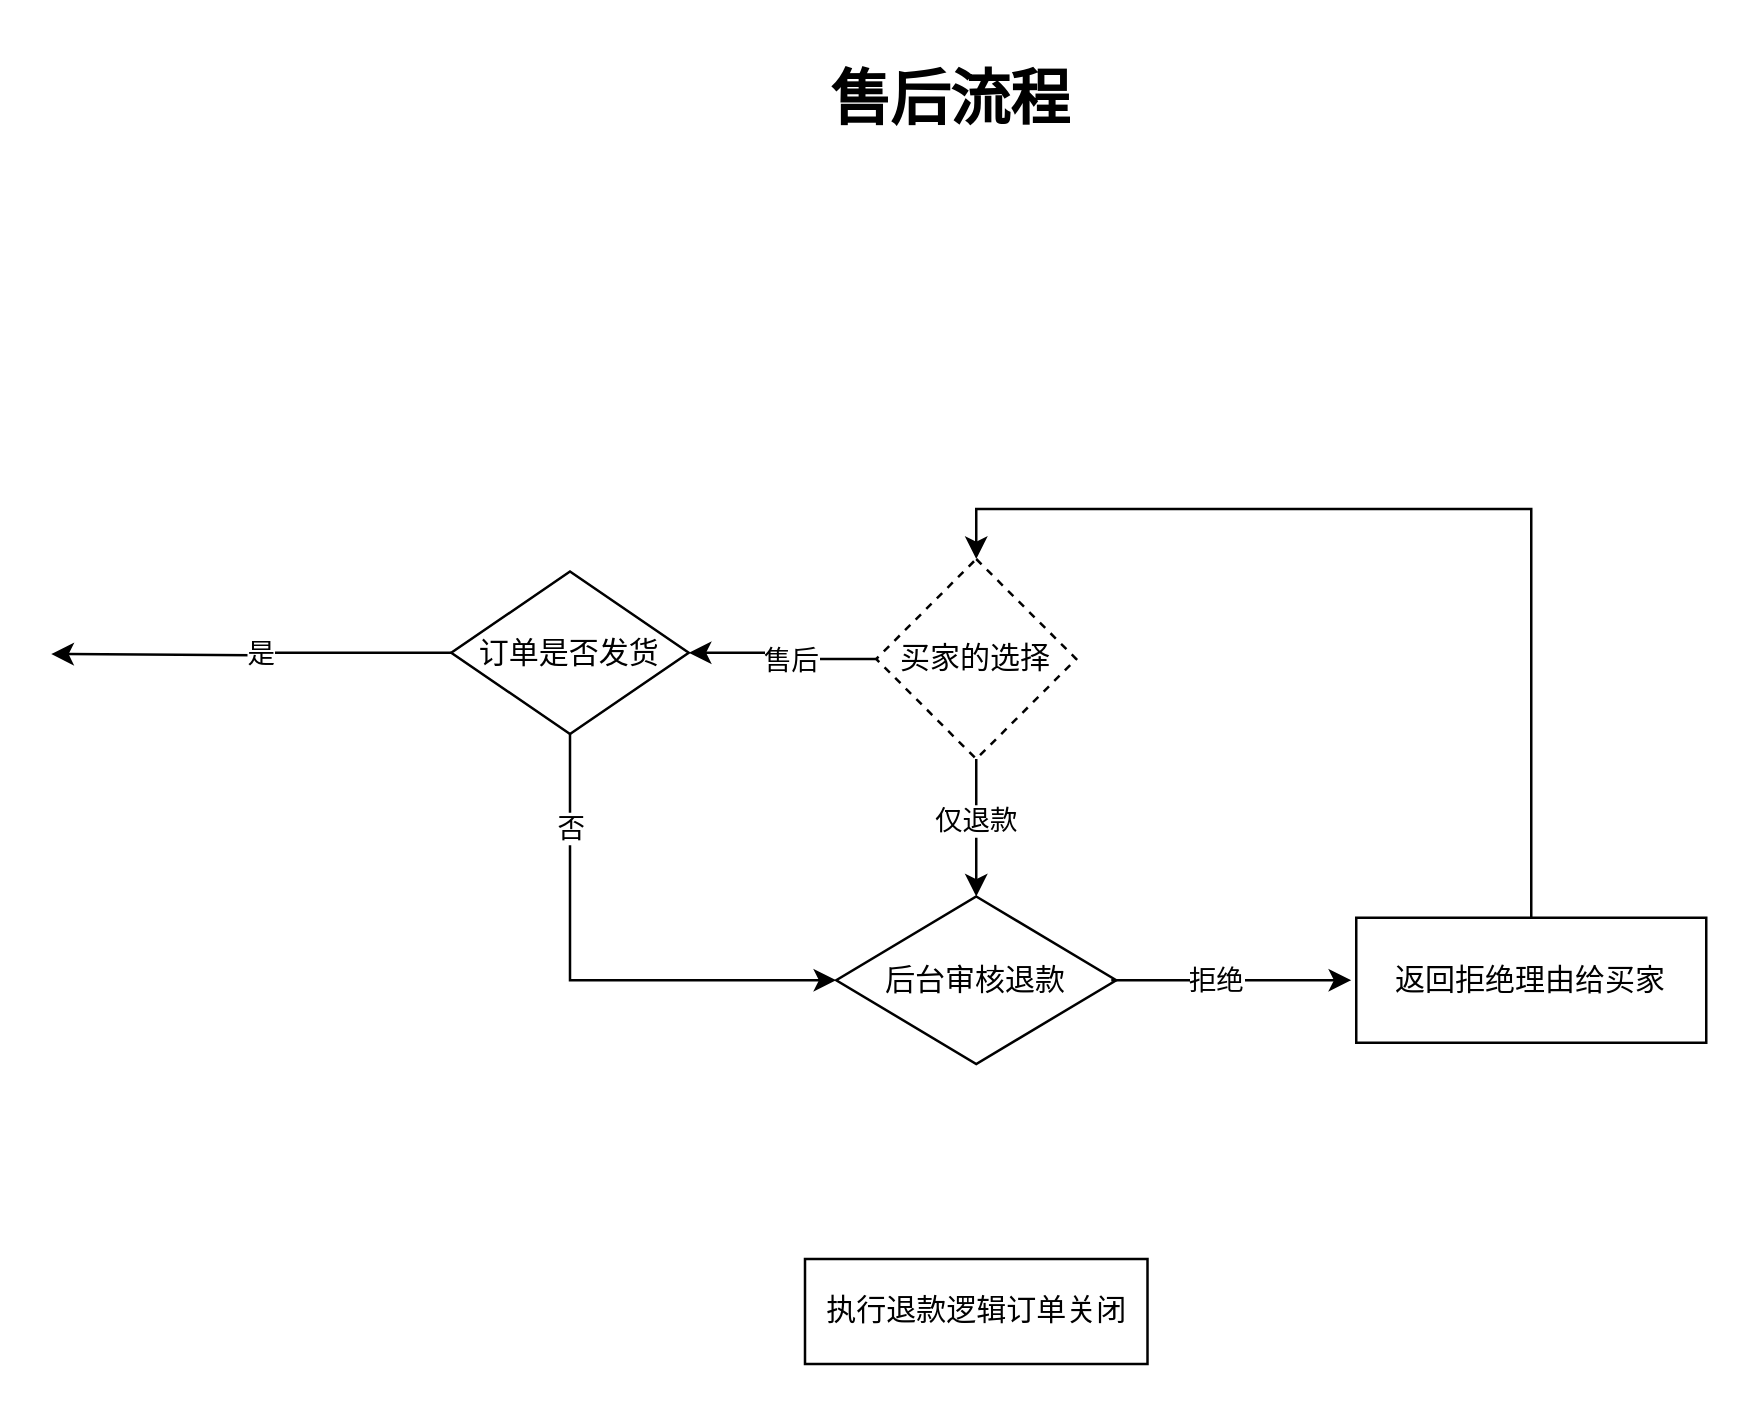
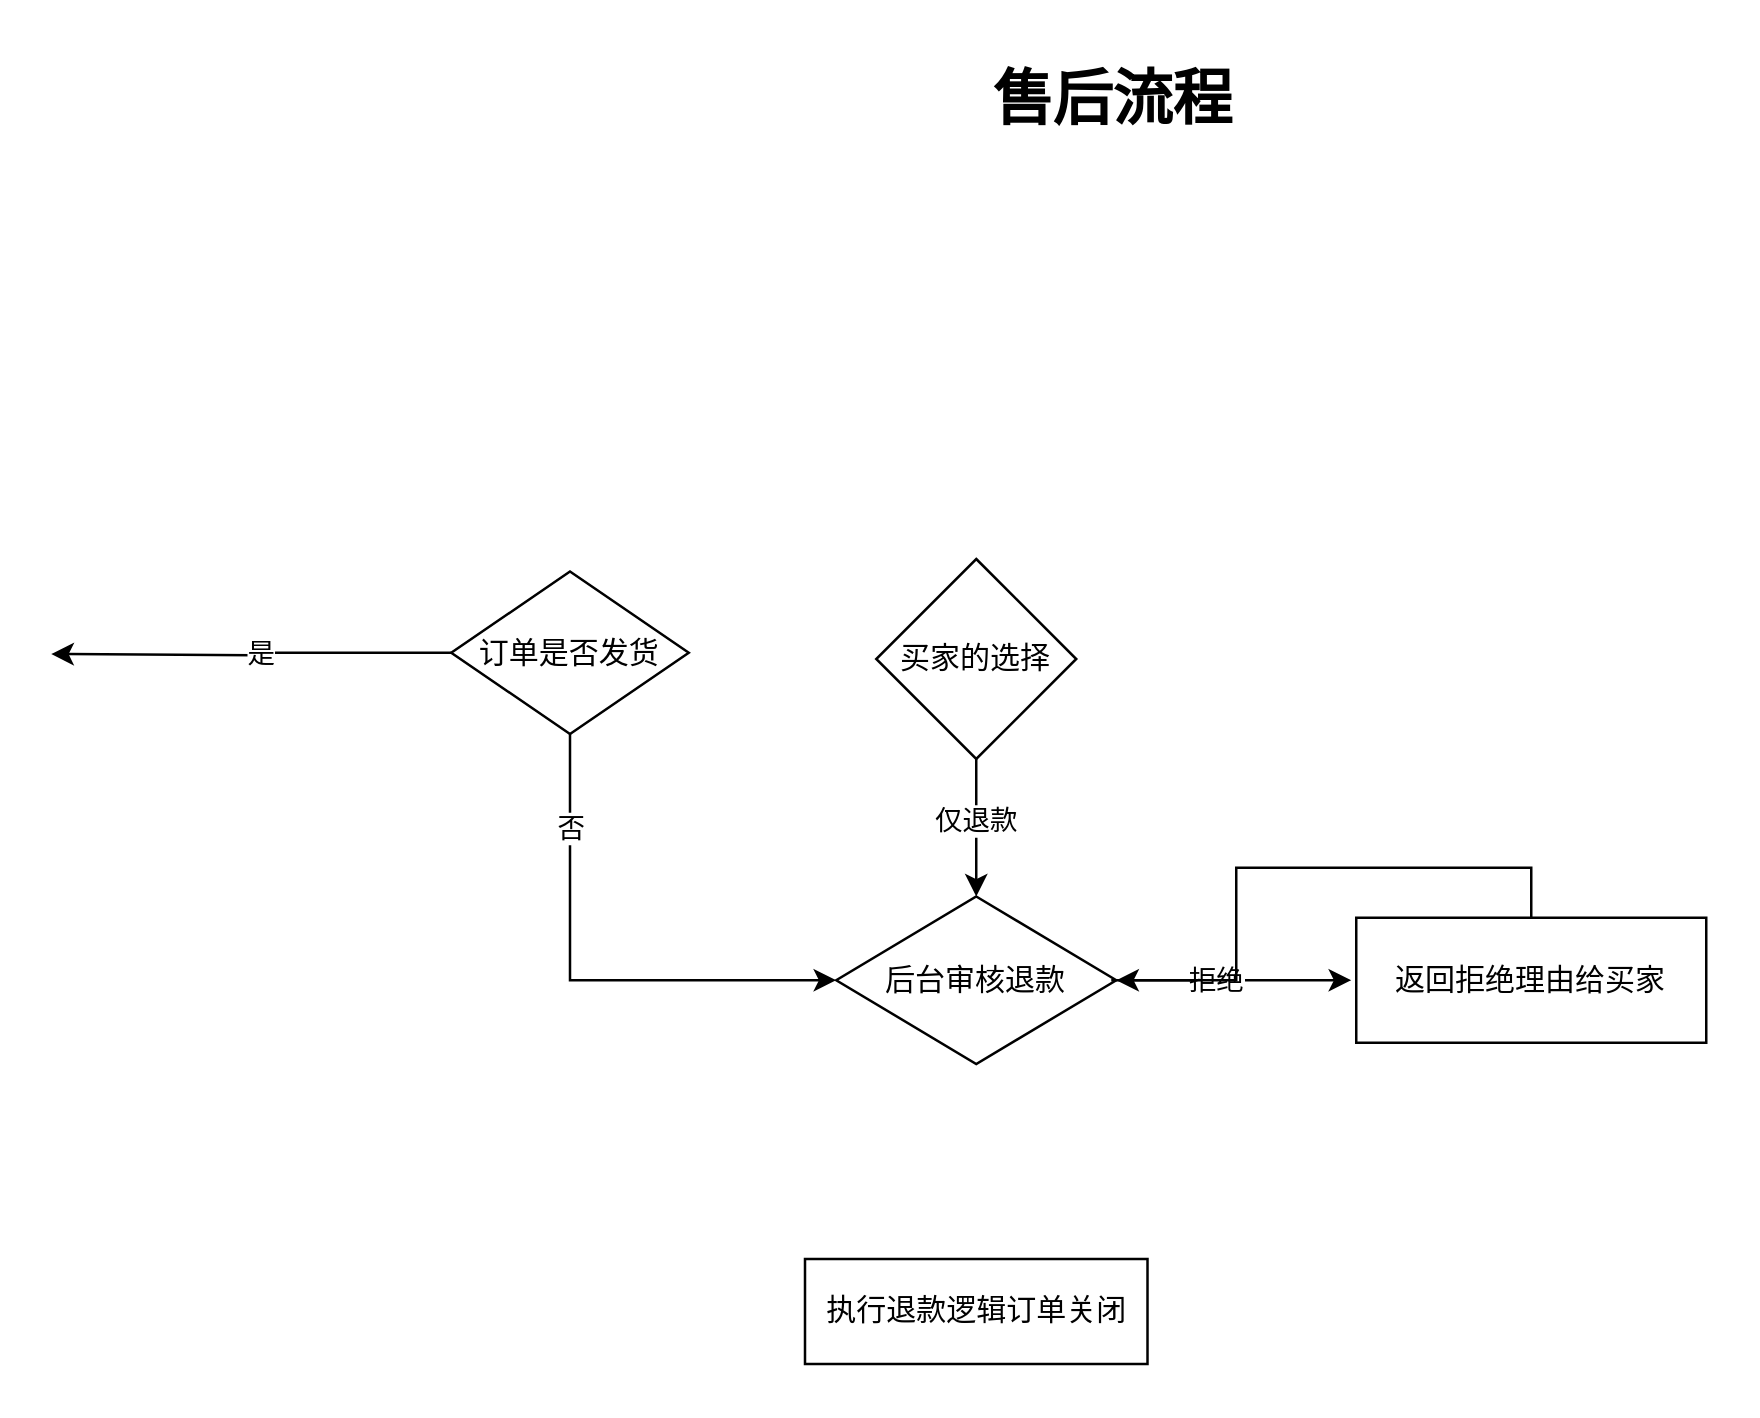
  <mxCell id="0" />
  <mxCell id="1" parent="0" />
- <mxCell id="2" value="&lt;h1&gt;售后流程&lt;/h1&gt;" style="text;html=1;strokeColor=none;fillColor=none;spacing=5;spacingTop=-20;whiteSpace=wrap;overflow=hidden;rounded=0;" parent="1" vertex="1"><mxGeometry x="327" y="20" width="110" height="40" as="geometry" /></mxCell>
+ <mxCell id="2" value="&lt;h1&gt;售后流程&lt;/h1&gt;" style="text;html=1;strokeColor=none;fillColor=none;spacing=5;spacingTop=-20;whiteSpace=wrap;overflow=hidden;rounded=0;" parent="1" vertex="1"><mxGeometry x="392" y="20" width="110" height="40" as="geometry" /></mxCell>
  <mxCell id="3" value="后台审核退款" style="rhombus;whiteSpace=wrap;html=1;" vertex="1" parent="1"><mxGeometry x="334" y="358" width="112" height="67" as="geometry" /></mxCell>
  <mxCell id="4" value="" style="edgeStyle=orthogonalEdgeStyle;rounded=0;orthogonalLoop=1;jettySize=auto;html=1;exitX=1;exitY=0.5;exitDx=0;exitDy=0;entryX=0;entryY=0.5;entryDx=0;entryDy=0;" edge="1" parent="1"><mxGeometry relative="1" as="geometry"><mxPoint x="540" y="391.5" as="targetPoint" /><mxPoint x="444" y="391.5" as="sourcePoint" /></mxGeometry></mxCell>
  <mxCell id="5" value="拒绝" style="edgeLabel;html=1;align=center;verticalAlign=middle;resizable=0;points=[];" vertex="1" connectable="0" parent="4"><mxGeometry x="-0.146" y="1" relative="1" as="geometry"><mxPoint y="1" as="offset" /></mxGeometry></mxCell>
  <mxCell id="6" style="edgeStyle=orthogonalEdgeStyle;rounded=0;orthogonalLoop=1;jettySize=auto;html=1;exitX=0;exitY=0.5;exitDx=0;exitDy=0;" edge="1" parent="1" source="10"><mxGeometry relative="1" as="geometry"><mxPoint x="20" y="261" as="targetPoint" /><mxPoint x="186" y="253" as="sourcePoint" /></mxGeometry></mxCell>
  <mxCell id="7" value="是" style="edgeLabel;html=1;align=center;verticalAlign=middle;resizable=0;points=[];" vertex="1" connectable="0" parent="6"><mxGeometry x="-0.043" relative="1" as="geometry"><mxPoint as="offset" /></mxGeometry></mxCell>
  <mxCell id="8" style="edgeStyle=orthogonalEdgeStyle;rounded=0;orthogonalLoop=1;jettySize=auto;html=1;exitX=0.5;exitY=1;exitDx=0;exitDy=0;entryX=0;entryY=0.5;entryDx=0;entryDy=0;" edge="1" parent="1" source="10" target="3"><mxGeometry relative="1" as="geometry"><mxPoint x="228" y="383" as="targetPoint" /></mxGeometry></mxCell>
  <mxCell id="9" value="否" style="edgeLabel;html=1;align=center;verticalAlign=middle;resizable=0;points=[];" vertex="1" connectable="0" parent="8"><mxGeometry x="-0.642" relative="1" as="geometry"><mxPoint as="offset" /></mxGeometry></mxCell>
  <mxCell id="10" value="订单是否发货" style="rhombus;whiteSpace=wrap;html=1;" vertex="1" parent="1"><mxGeometry x="180" y="228" width="95" height="65" as="geometry" /></mxCell>
  <mxCell id="11" value="返回拒绝理由给买家" style="rounded=0;whiteSpace=wrap;html=1;" vertex="1" parent="1"><mxGeometry x="542" y="366.5" width="140" height="50" as="geometry" /></mxCell>
  <mxCell id="12" value="执行退款逻辑订单关闭" style="rounded=0;whiteSpace=wrap;html=1;" vertex="1" parent="1"><mxGeometry x="321.5" y="503" width="137" height="42" as="geometry" /></mxCell>
- <mxCell id="13" style="edgeStyle=orthogonalEdgeStyle;rounded=0;orthogonalLoop=1;jettySize=auto;html=1;exitX=0;exitY=0.5;exitDx=0;exitDy=0;entryX=1;entryY=0.5;entryDx=0;entryDy=0;" edge="1" parent="1" source="17" target="10"><mxGeometry relative="1" as="geometry" /></mxCell>
- <mxCell id="14" value="售后" style="edgeLabel;html=1;align=center;verticalAlign=middle;resizable=0;points=[];" vertex="1" connectable="0" parent="13"><mxGeometry x="-0.093" relative="1" as="geometry"><mxPoint as="offset" /></mxGeometry></mxCell>
  <mxCell id="15" style="edgeStyle=orthogonalEdgeStyle;rounded=0;orthogonalLoop=1;jettySize=auto;html=1;exitX=0.5;exitY=1;exitDx=0;exitDy=0;entryX=0.5;entryY=0;entryDx=0;entryDy=0;" edge="1" parent="1" source="17" target="3"><mxGeometry relative="1" as="geometry" /></mxCell>
  <mxCell id="16" value="仅退款" style="edgeLabel;html=1;align=center;verticalAlign=middle;resizable=0;points=[];" vertex="1" connectable="0" parent="15"><mxGeometry x="-0.114" y="-1" relative="1" as="geometry"><mxPoint as="offset" /></mxGeometry></mxCell>
- <mxCell id="17" value="买家的选择" style="rhombus;whiteSpace=wrap;html=1;dashed=1;" vertex="1" parent="1"><mxGeometry x="350" y="223" width="80" height="80" as="geometry" /></mxCell>
- <mxCell id="18" style="edgeStyle=orthogonalEdgeStyle;rounded=0;orthogonalLoop=1;jettySize=auto;html=1;exitX=0.5;exitY=0;exitDx=0;exitDy=0;entryX=0.5;entryY=0;entryDx=0;entryDy=0;" edge="1" parent="1" source="11" target="17"><mxGeometry relative="1" as="geometry"><mxPoint x="692" y="245" as="targetPoint" /></mxGeometry></mxCell>
+ <mxCell id="17" value="买家的选择" style="rhombus;whiteSpace=wrap;html=1;" vertex="1" parent="1"><mxGeometry x="350" y="223" width="80" height="80" as="geometry" /></mxCell>
+ <mxCell id="18" style="edgeStyle=orthogonalEdgeStyle;rounded=0;orthogonalLoop=1;jettySize=auto;html=1;exitX=0.5;exitY=0;exitDx=0;exitDy=0;" edge="1" parent="1" source="11" target="3"><mxGeometry relative="1" as="geometry"><mxPoint x="692" y="245" as="targetPoint" /></mxGeometry></mxCell>
